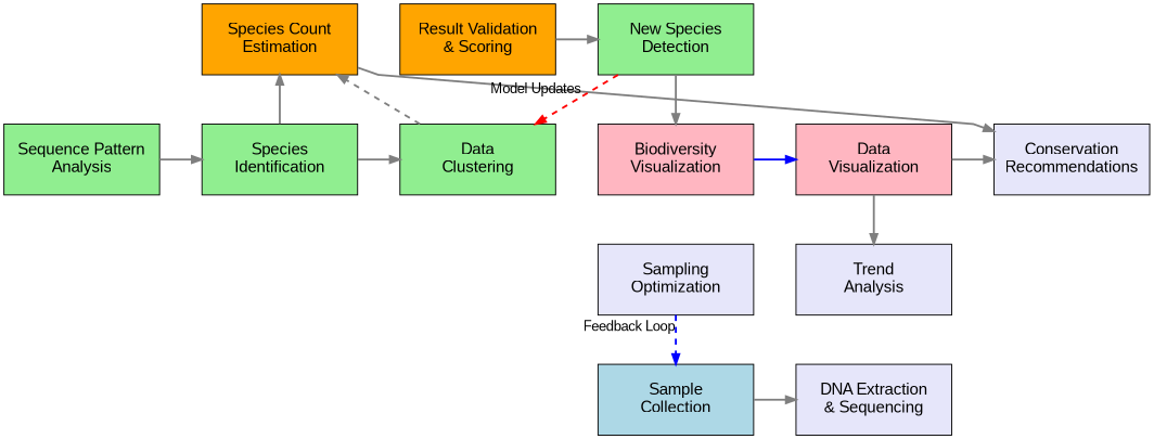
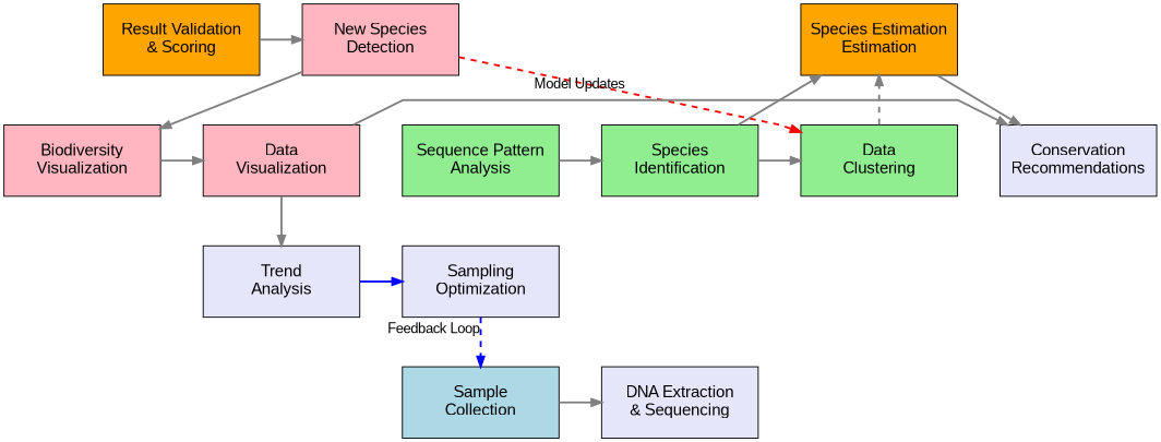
  digraph {
    fontname=Arial
    fontsize=20
    nodesep=0.6
    rankdir=TB
    ranksep=0.7
    splines=polyline
    node [fillcolor=lavender fontname=Arial fontsize=16 shape=box style=filled]
    edge [color=gray50 fontname=Arial penwidth=2]
    n1 [fillcolor=lightblue height=1.0 label="Sample\nCollection" width=2.2]
    n2 [height=1.0 label="DNA Extraction\n& Sequencing" width=2.2]
    n3 [fillcolor=lightgreen height=1.0 label="Sequence Pattern\nAnalysis" width=2.2]
    n4 [fillcolor=lightgreen height=1.0 label="Data\nClustering" width=2.2]
    n5 [fillcolor=lightgreen height=1.0 label="Species\nIdentification" width=2.2]
-   n6 [fillcolor=orange height=1.0 label="Species Count\nEstimation" width=2.2]
+   n6 [fillcolor=orange height=1.0 label="Species Estimation\nEstimation" width=2.2]
    n7 [fillcolor=orange height=1.0 label="Result Validation\n& Scoring" width=2.2]
-   n8 [fillcolor=lightgreen height=1.0 label="New Species\nDetection" width=2.2]
+   n8 [fillcolor=lightpink height=1.0 label="New Species\nDetection" width=2.2]
    n9 [fillcolor=lightpink height=1.0 label="Biodiversity\nVisualization" width=2.2]
    n10 [fillcolor=lightpink height=1.0 label="Data\nVisualization" width=2.2]
    n11 [height=1.0 label="Conservation\nRecommendations" width=2.2]
    n12 [height=1.0 label="Trend\nAnalysis" width=2.2]
    n13 [height=1.0 label="Sampling\nOptimization" width=2.2]
    subgraph sub_1 {
      rank=same
      n1
      n2
    }
    subgraph sub_2 {
      rank=same
      n3
      n4
      n5
    }
    subgraph sub_3 {
      rank=same
      n6
      n7
      n8
    }
    subgraph sub_4 {
      rank=same
      n9
      n10
      n11
    }
    subgraph sub_5 {
      rank=same
      n12
      n13
    }
    n1 -> n2
    n3 -> n5
    n4 -> n6 [style=dashed]
    n5 -> n4
    n5 -> n6
    n6 -> n11
    n7 -> n8
    n8 -> n4 [color=red fontsize=14 style=dashed xlabel="Model Updates"]
    n8 -> n9
-   n9 -> n10 [color=blue]
+   n9 -> n10
    n10 -> n11
    n10 -> n12
+   n12 -> n13 [color=blue]
    n13 -> n1 [color=blue fontsize=14 style=dashed xlabel="Feedback Loop"]
  }
